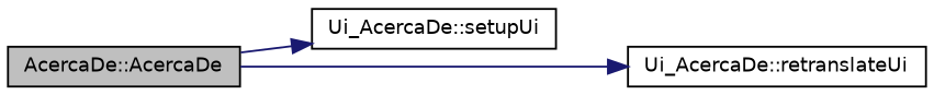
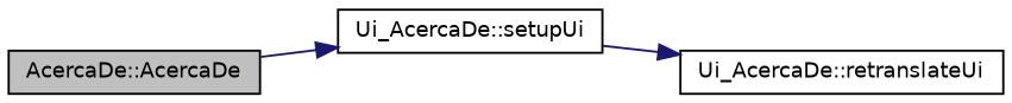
  digraph {
    rankdir=LR
    node [color=black fillcolor=white fontname=Helvetica fontsize=10 shape=record style=filled]
    edge [color=midnightblue fontname=Helvetica fontsize=10 labelfontname=Helvetica labelfontsize=10 style=solid]
    n1 [fillcolor=grey75 fontcolor=black height=0.2 label="AcercaDe::AcercaDe" width=0.4]
    n2 [height=0.2 label="Ui_AcercaDe::setupUi" width=0.4]
    n3 [height=0.2 label="Ui_AcercaDe::retranslateUi" width=0.4]
    n1 -> n2
-   n1 -> n3
+   n2 -> n3
  }
